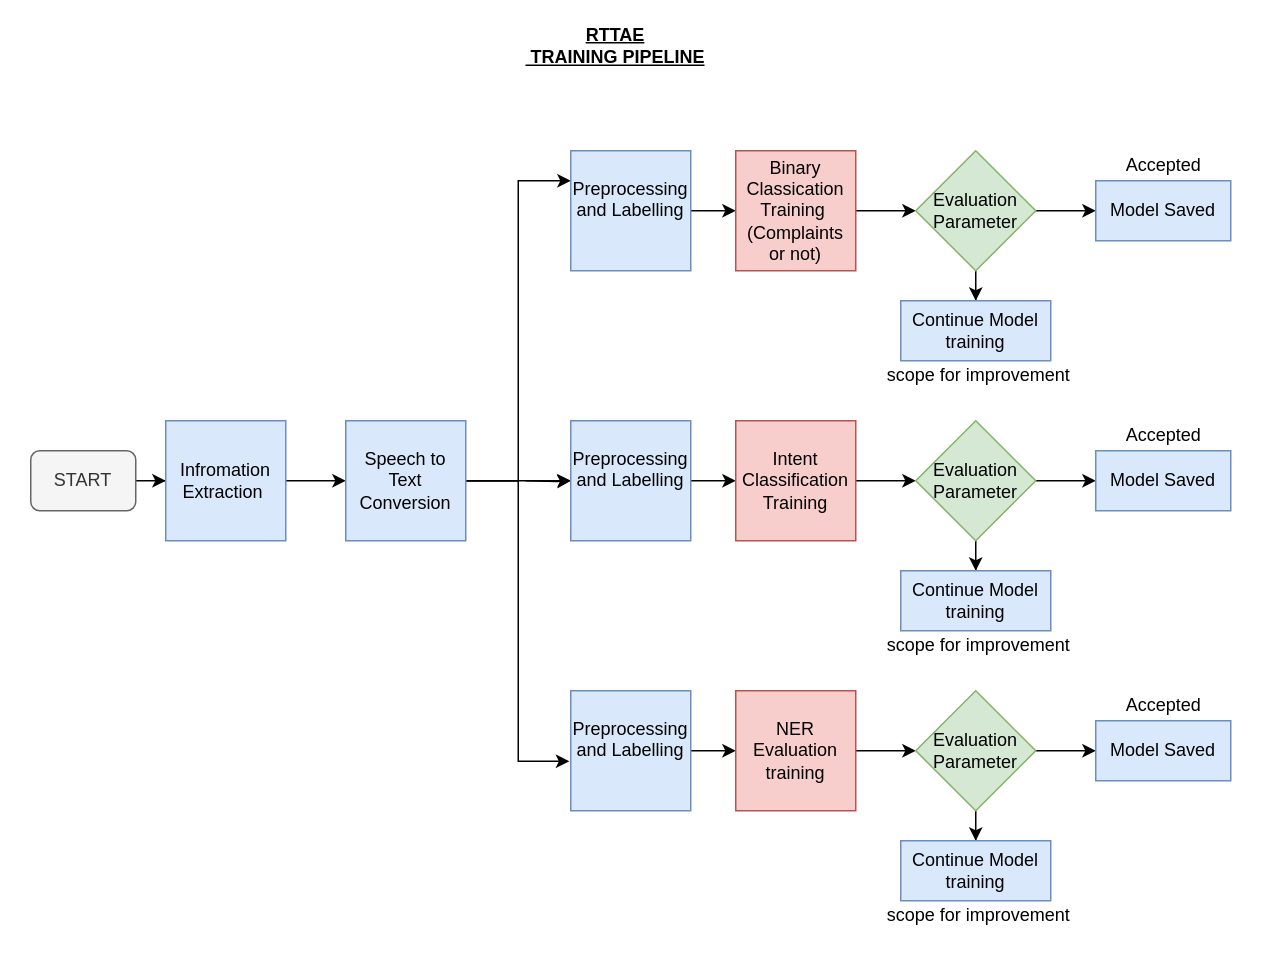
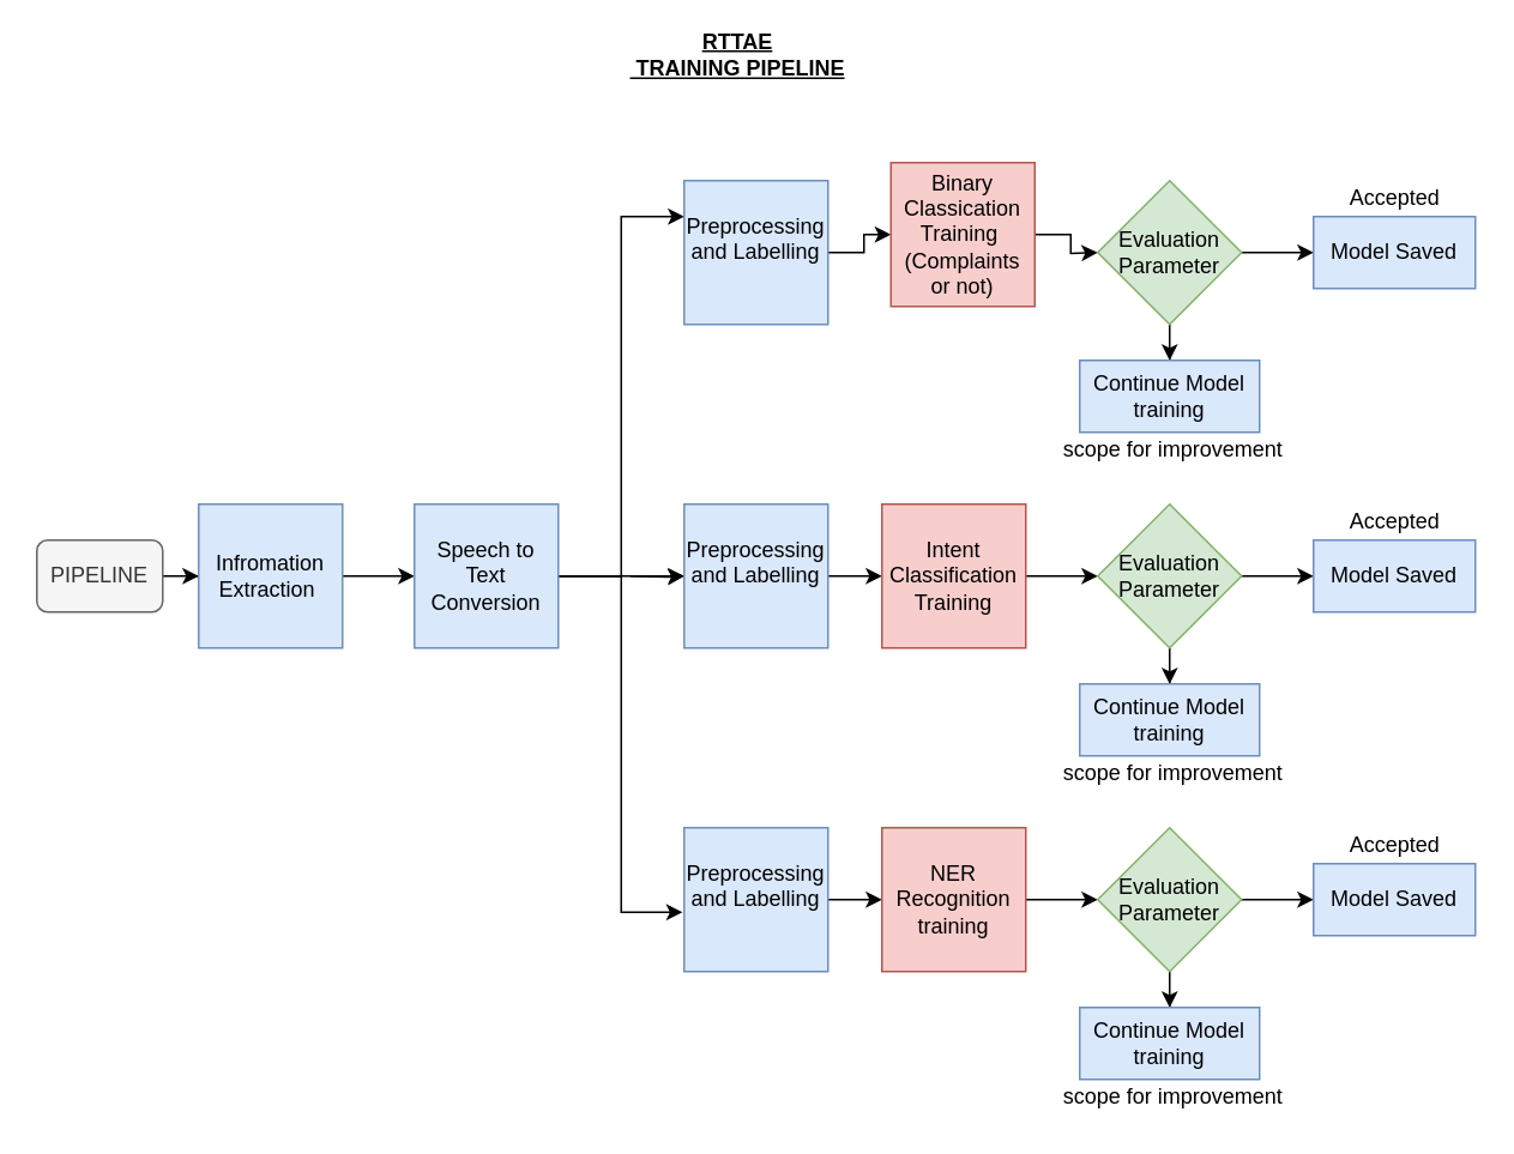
  <mxCell id="0" />
  <mxCell id="1" parent="0" />
  <mxCell id="2" value="&lt;b&gt;&lt;u&gt;RTTAE&lt;br&gt;&amp;nbsp;TRAINING PIPELINE&lt;/u&gt;&lt;/b&gt;" style="text;html=1;strokeColor=none;fillColor=none;align=center;verticalAlign=middle;whiteSpace=wrap;rounded=0;" parent="1" vertex="1"><mxGeometry x="340" y="20" width="140" height="20" as="geometry" /></mxCell>
  <mxCell id="3" style="edgeStyle=orthogonalEdgeStyle;rounded=0;orthogonalLoop=1;jettySize=auto;html=1;" parent="1" source="4" target="6" edge="1"><mxGeometry relative="1" as="geometry" /></mxCell>
- <mxCell id="4" value="START" style="rounded=1;whiteSpace=wrap;html=1;fillColor=#f5f5f5;strokeColor=#666666;fontColor=#333333;" parent="1" vertex="1"><mxGeometry x="20" y="300" width="70" height="40" as="geometry" /></mxCell>
+ <mxCell id="4" value="PIPELINE" style="rounded=1;whiteSpace=wrap;html=1;fillColor=#f5f5f5;strokeColor=#666666;fontColor=#333333;" parent="1" vertex="1"><mxGeometry x="20" y="300" width="70" height="40" as="geometry" /></mxCell>
  <mxCell id="5" value="" style="edgeStyle=orthogonalEdgeStyle;rounded=0;orthogonalLoop=1;jettySize=auto;html=1;" parent="1" source="6" target="10" edge="1"><mxGeometry relative="1" as="geometry" /></mxCell>
  <mxCell id="6" value="Infromat&lt;span style=&quot;color: rgba(0 , 0 , 0 , 0) ; font-family: monospace ; font-size: 0px&quot;&gt;%3CmxGraphModel%3E%3Croot%3E%3CmxCell%20id%3D%220%22%2F%3E%3CmxCell%20id%3D%221%22%20parent%3D%220%22%2F%3E%3CmxCell%20id%3D%222%22%20value%3D%22START%22%20style%3D%22rounded%3D1%3BwhiteSpace%3Dwrap%3Bhtml%3D1%3B%22%20vertex%3D%221%22%20parent%3D%221%22%3E%3CmxGeometry%20x%3D%22140%22%20y%3D%22370%22%20width%3D%2270%22%20height%3D%2240%22%20as%3D%22geometry%22%2F%3E%3C%2FmxCell%3E%3C%2Froot%3E%3C%2FmxGraphModel%3E&lt;/span&gt;ion Extraction&amp;nbsp;" style="whiteSpace=wrap;html=1;aspect=fixed;fillColor=#dae8fc;strokeColor=#6c8ebf;" parent="1" vertex="1"><mxGeometry x="110" y="280" width="80" height="80" as="geometry" /></mxCell>
  <mxCell id="7" value="" style="edgeStyle=orthogonalEdgeStyle;rounded=0;orthogonalLoop=1;jettySize=auto;html=1;" edge="1" parent="1" source="10" target="24"><mxGeometry relative="1" as="geometry" /></mxCell>
  <mxCell id="8" style="edgeStyle=orthogonalEdgeStyle;rounded=0;orthogonalLoop=1;jettySize=auto;html=1;entryX=0;entryY=0.25;entryDx=0;entryDy=0;" edge="1" parent="1" source="10" target="12"><mxGeometry relative="1" as="geometry" /></mxCell>
  <mxCell id="9" style="edgeStyle=orthogonalEdgeStyle;rounded=0;orthogonalLoop=1;jettySize=auto;html=1;entryX=-0.012;entryY=0.588;entryDx=0;entryDy=0;entryPerimeter=0;" edge="1" parent="1" source="10" target="35"><mxGeometry relative="1" as="geometry" /></mxCell>
  <mxCell id="10" value="Speech to Text Conversion&lt;span style=&quot;color: rgba(0 , 0 , 0 , 0) ; font-family: monospace ; font-size: 0px&quot;&gt;%3CmxGraphModel%3E%3Croot%3E%3CmxCell%20id%3D%220%22%2F%3E%3CmxCell%20id%3D%221%22%20parent%3D%220%22%2F%3E%3CmxCell%20id%3D%222%22%20value%3D%22START%22%20style%3D%22rounded%3D1%3BwhiteSpace%3Dwrap%3Bhtml%3D1%3B%22%20vertex%3D%221%22%20parent%3D%221%22%3E%3CmxGeometry%20x%3D%22140%22%20y%3D%22370%22%20width%3D%2270%22%20height%3D%2240%22%20as%3D%22geometry%22%2F%3E%3C%2FmxCell%3E%3C%2Froot%3E%3C%2FmxGraphModel%3E&lt;/span&gt;" style="whiteSpace=wrap;html=1;aspect=fixed;fillColor=#dae8fc;strokeColor=#6c8ebf;" parent="1" vertex="1"><mxGeometry x="230" y="280" width="80" height="80" as="geometry" /></mxCell>
  <mxCell id="11" value="" style="edgeStyle=orthogonalEdgeStyle;rounded=0;orthogonalLoop=1;jettySize=auto;html=1;" parent="1" source="12" target="14" edge="1"><mxGeometry relative="1" as="geometry" /></mxCell>
  <mxCell id="12" value="Preprocessing and Labelling&lt;span style=&quot;color: rgba(0 , 0 , 0 , 0) ; font-family: monospace ; font-size: 0px&quot;&gt;%3CmxGraphModel%3E%3Croot%3E%3CmxCell%20id%3D%220%22%2F%3E%3CmxCell%20id%3D%221%22%20parent%3D%220%22%2F%3E%3CmxCell%20id%3D%222%22%20value%3D%22Speech%20to%20Text%20Conversion%26lt%3Bspan%20style%3D%26quot%3Bcolor%3A%20rgba(0%20%2C%200%20%2C%200%20%2C%200)%20%3B%20font-family%3A%20monospace%20%3B%20font-size%3A%200px%26quot%3B%26gt%3B%253CmxGraphModel%253E%253Croot%253E%253CmxCell%2520id%253D%25220%2522%252F%253E%253CmxCell%2520id%253D%25221%2522%2520parent%253D%25220%2522%252F%253E%253CmxCell%2520id%253D%25222%2522%2520value%253D%2522START%2522%2520style%253D%2522rounded%253D1%253BwhiteSpace%253Dwrap%253Bhtml%253D1%253B%2522%2520vertex%253D%25221%2522%2520parent%253D%25221%2522%253E%253CmxGeometry%2520x%253D%2522140%2522%2520y%253D%2522370%2522%2520width%253D%252270%2522%2520height%253D%252240%2522%2520as%253D%2522geometry%2522%252F%253E%253C%252FmxCell%253E%253C%252Froot%253E%253C%252FmxGraphModel%253E%26lt%3B%2Fspan%26gt%3B%22%20style%3D%22whiteSpace%3Dwrap%3Bhtml%3D1%3Baspect%3Dfixed%3B%22%20vertex%3D%221%22%20parent%3D%221%22%3E%3CmxGeometry%20x%3D%22360%22%20y%3D%22350%22%20width%3D%2280%22%20height%3D%2280%22%20as%3D%22geometry%22%2F%3E%3C%2FmxCell%3E%3C%2Froot%3E%3C%2FmxGraphModel%3E&lt;br&gt;a&lt;br&gt;&lt;/span&gt;" style="whiteSpace=wrap;html=1;aspect=fixed;fillColor=#dae8fc;strokeColor=#6c8ebf;" parent="1" vertex="1"><mxGeometry x="380" y="100" width="80" height="80" as="geometry" /></mxCell>
  <mxCell id="13" value="" style="edgeStyle=orthogonalEdgeStyle;rounded=0;orthogonalLoop=1;jettySize=auto;html=1;" edge="1" parent="1" source="14"><mxGeometry relative="1" as="geometry"><mxPoint x="610" y="140" as="targetPoint" /></mxGeometry></mxCell>
- <mxCell id="14" value="Binary Classication Training&amp;nbsp;&lt;br&gt;(Complaints or not)" style="whiteSpace=wrap;html=1;aspect=fixed;fillColor=#f8cecc;strokeColor=#b85450;" parent="1" vertex="1"><mxGeometry x="490" y="100" width="80" height="80" as="geometry" /></mxCell>
+ <mxCell id="14" value="Binary Classication Training&amp;nbsp;&lt;br&gt;(Complaints or not)" style="whiteSpace=wrap;html=1;aspect=fixed;fillColor=#f8cecc;strokeColor=#b85450;" parent="1" vertex="1"><mxGeometry x="495" y="90" width="80" height="80" as="geometry" /></mxCell>
  <mxCell id="15" value="" style="edgeStyle=orthogonalEdgeStyle;rounded=0;orthogonalLoop=1;jettySize=auto;html=1;" edge="1" parent="1" source="17" target="18"><mxGeometry relative="1" as="geometry" /></mxCell>
  <mxCell id="16" value="" style="edgeStyle=orthogonalEdgeStyle;rounded=0;orthogonalLoop=1;jettySize=auto;html=1;" edge="1" parent="1" source="17" target="19"><mxGeometry relative="1" as="geometry" /></mxCell>
  <mxCell id="17" value="&lt;span&gt;Evaluation Parameter&lt;/span&gt;" style="rhombus;whiteSpace=wrap;html=1;fillColor=#d5e8d4;strokeColor=#82b366;" vertex="1" parent="1"><mxGeometry x="610" y="100" width="80" height="80" as="geometry" /></mxCell>
  <mxCell id="18" value="Model Saved" style="whiteSpace=wrap;html=1;fillColor=#dae8fc;strokeColor=#6c8ebf;" vertex="1" parent="1"><mxGeometry x="730" y="120" width="90" height="40" as="geometry" /></mxCell>
  <mxCell id="19" value="Continue Model training" style="whiteSpace=wrap;html=1;fillColor=#dae8fc;strokeColor=#6c8ebf;" vertex="1" parent="1"><mxGeometry x="600" y="200" width="100" height="40" as="geometry" /></mxCell>
  <mxCell id="20" value="Accepted" style="text;html=1;align=center;verticalAlign=middle;resizable=0;points=[];autosize=1;strokeColor=none;" vertex="1" parent="1"><mxGeometry x="740" y="100" width="70" height="20" as="geometry" /></mxCell>
  <mxCell id="21" value="&amp;nbsp; &amp;nbsp; scope for improvement" style="text;html=1;align=center;verticalAlign=middle;resizable=0;points=[];autosize=1;strokeColor=none;" vertex="1" parent="1"><mxGeometry x="570" y="240" width="150" height="20" as="geometry" /></mxCell>
  <mxCell id="22" value="" style="edgeStyle=orthogonalEdgeStyle;rounded=0;orthogonalLoop=1;jettySize=auto;html=1;" edge="1" parent="1" target="24"><mxGeometry relative="1" as="geometry"><mxPoint x="350" y="320" as="sourcePoint" /></mxGeometry></mxCell>
  <mxCell id="23" value="" style="edgeStyle=orthogonalEdgeStyle;rounded=0;orthogonalLoop=1;jettySize=auto;html=1;" edge="1" parent="1" source="24" target="26"><mxGeometry relative="1" as="geometry" /></mxCell>
  <mxCell id="24" value="Preprocessing and Labelling&lt;span style=&quot;color: rgba(0 , 0 , 0 , 0) ; font-family: monospace ; font-size: 0px&quot;&gt;%3CmxGraphModel%3E%3Croot%3E%3CmxCell%20id%3D%220%22%2F%3E%3CmxCell%20id%3D%221%22%20parent%3D%220%22%2F%3E%3CmxCell%20id%3D%222%22%20value%3D%22Speech%20to%20Text%20Conversion%26lt%3Bspan%20style%3D%26quot%3Bcolor%3A%20rgba(0%20%2C%200%20%2C%200%20%2C%200)%20%3B%20font-family%3A%20monospace%20%3B%20font-size%3A%200px%26quot%3B%26gt%3B%253CmxGraphModel%253E%253Croot%253E%253CmxCell%2520id%253D%25220%2522%252F%253E%253CmxCell%2520id%253D%25221%2522%2520parent%253D%25220%2522%252F%253E%253CmxCell%2520id%253D%25222%2522%2520value%253D%2522START%2522%2520style%253D%2522rounded%253D1%253BwhiteSpace%253Dwrap%253Bhtml%253D1%253B%2522%2520vertex%253D%25221%2522%2520parent%253D%25221%2522%253E%253CmxGeometry%2520x%253D%2522140%2522%2520y%253D%2522370%2522%2520width%253D%252270%2522%2520height%253D%252240%2522%2520as%253D%2522geometry%2522%252F%253E%253C%252FmxCell%253E%253C%252Froot%253E%253C%252FmxGraphModel%253E%26lt%3B%2Fspan%26gt%3B%22%20style%3D%22whiteSpace%3Dwrap%3Bhtml%3D1%3Baspect%3Dfixed%3B%22%20vertex%3D%221%22%20parent%3D%221%22%3E%3CmxGeometry%20x%3D%22360%22%20y%3D%22350%22%20width%3D%2280%22%20height%3D%2280%22%20as%3D%22geometry%22%2F%3E%3C%2FmxCell%3E%3C%2Froot%3E%3C%2FmxGraphModel%3E&lt;br&gt;a&lt;/span&gt;" style="whiteSpace=wrap;html=1;aspect=fixed;fillColor=#dae8fc;strokeColor=#6c8ebf;" vertex="1" parent="1"><mxGeometry x="380" y="280" width="80" height="80" as="geometry" /></mxCell>
  <mxCell id="25" value="" style="edgeStyle=orthogonalEdgeStyle;rounded=0;orthogonalLoop=1;jettySize=auto;html=1;" edge="1" parent="1" source="26"><mxGeometry relative="1" as="geometry"><mxPoint x="610" y="320" as="targetPoint" /></mxGeometry></mxCell>
  <mxCell id="26" value="Intent Classification&lt;br&gt;Training" style="whiteSpace=wrap;html=1;aspect=fixed;fillColor=#f8cecc;strokeColor=#b85450;" vertex="1" parent="1"><mxGeometry x="490" y="280" width="80" height="80" as="geometry" /></mxCell>
  <mxCell id="27" value="" style="edgeStyle=orthogonalEdgeStyle;rounded=0;orthogonalLoop=1;jettySize=auto;html=1;" edge="1" parent="1" source="29" target="30"><mxGeometry relative="1" as="geometry" /></mxCell>
  <mxCell id="28" value="" style="edgeStyle=orthogonalEdgeStyle;rounded=0;orthogonalLoop=1;jettySize=auto;html=1;" edge="1" parent="1" source="29" target="31"><mxGeometry relative="1" as="geometry" /></mxCell>
  <mxCell id="29" value="&lt;span&gt;Evaluation Parameter&lt;/span&gt;" style="rhombus;whiteSpace=wrap;html=1;fillColor=#d5e8d4;strokeColor=#82b366;" vertex="1" parent="1"><mxGeometry x="610" y="280" width="80" height="80" as="geometry" /></mxCell>
  <mxCell id="30" value="Model Saved" style="whiteSpace=wrap;html=1;fillColor=#dae8fc;strokeColor=#6c8ebf;" vertex="1" parent="1"><mxGeometry x="730" y="300" width="90" height="40" as="geometry" /></mxCell>
  <mxCell id="31" value="Continue Model training" style="whiteSpace=wrap;html=1;fillColor=#dae8fc;strokeColor=#6c8ebf;" vertex="1" parent="1"><mxGeometry x="600" y="380" width="100" height="40" as="geometry" /></mxCell>
  <mxCell id="32" value="Accepted" style="text;html=1;align=center;verticalAlign=middle;resizable=0;points=[];autosize=1;strokeColor=none;" vertex="1" parent="1"><mxGeometry x="740" y="280" width="70" height="20" as="geometry" /></mxCell>
  <mxCell id="33" value="&amp;nbsp; &amp;nbsp; scope for improvement" style="text;html=1;align=center;verticalAlign=middle;resizable=0;points=[];autosize=1;strokeColor=none;" vertex="1" parent="1"><mxGeometry x="570" y="420" width="150" height="20" as="geometry" /></mxCell>
  <mxCell id="34" value="" style="edgeStyle=orthogonalEdgeStyle;rounded=0;orthogonalLoop=1;jettySize=auto;html=1;" edge="1" parent="1" source="35" target="37"><mxGeometry relative="1" as="geometry" /></mxCell>
  <mxCell id="35" value="Preprocessing and Labelling&lt;span style=&quot;color: rgba(0 , 0 , 0 , 0) ; font-family: monospace ; font-size: 0px&quot;&gt;%3CmxGraphModel%3E%3Croot%3E%3CmxCell%20id%3D%220%22%2F%3E%3CmxCell%20id%3D%221%22%20parent%3D%220%22%2F%3E%3CmxCell%20id%3D%222%22%20value%3D%22Speech%20to%20Text%20Conversion%26lt%3Bspan%20style%3D%26quot%3Bcolor%3A%20rgba(0%20%2C%200%20%2C%200%20%2C%200)%20%3B%20font-family%3A%20monospace%20%3B%20font-size%3A%200px%26quot%3B%26gt%3B%253CmxGraphModel%253E%253Croot%253E%253CmxCell%2520id%253D%25220%2522%252F%253E%253CmxCell%2520id%253D%25221%2522%2520parent%253D%25220%2522%252F%253E%253CmxCell%2520id%253D%25222%2522%2520value%253D%2522START%2522%2520style%253D%2522rounded%253D1%253BwhiteSpace%253Dwrap%253Bhtml%253D1%253B%2522%2520vertex%253D%25221%2522%2520parent%253D%25221%2522%253E%253CmxGeometry%2520x%253D%2522140%2522%2520y%253D%2522370%2522%2520width%253D%252270%2522%2520height%253D%252240%2522%2520as%253D%2522geometry%2522%252F%253E%253C%252FmxCell%253E%253C%252Froot%253E%253C%252FmxGraphModel%253E%26lt%3B%2Fspan%26gt%3B%22%20style%3D%22whiteSpace%3Dwrap%3Bhtml%3D1%3Baspect%3Dfixed%3B%22%20vertex%3D%221%22%20parent%3D%221%22%3E%3CmxGeometry%20x%3D%22360%22%20y%3D%22350%22%20width%3D%2280%22%20height%3D%2280%22%20as%3D%22geometry%22%2F%3E%3C%2FmxCell%3E%3C%2Froot%3E%3C%2FmxGraphModel%3E&lt;br&gt;a&lt;/span&gt;" style="whiteSpace=wrap;html=1;aspect=fixed;fillColor=#dae8fc;strokeColor=#6c8ebf;" vertex="1" parent="1"><mxGeometry x="380" y="460" width="80" height="80" as="geometry" /></mxCell>
  <mxCell id="36" value="" style="edgeStyle=orthogonalEdgeStyle;rounded=0;orthogonalLoop=1;jettySize=auto;html=1;" edge="1" parent="1" source="37"><mxGeometry relative="1" as="geometry"><mxPoint x="610" y="500" as="targetPoint" /></mxGeometry></mxCell>
- <mxCell id="37" value="NER Evaluation&lt;br&gt;training" style="whiteSpace=wrap;html=1;aspect=fixed;fillColor=#f8cecc;strokeColor=#b85450;" vertex="1" parent="1"><mxGeometry x="490" y="460" width="80" height="80" as="geometry" /></mxCell>
+ <mxCell id="37" value="NER Recognition&lt;br&gt;training" style="whiteSpace=wrap;html=1;aspect=fixed;fillColor=#f8cecc;strokeColor=#b85450;" vertex="1" parent="1"><mxGeometry x="490" y="460" width="80" height="80" as="geometry" /></mxCell>
  <mxCell id="38" value="" style="edgeStyle=orthogonalEdgeStyle;rounded=0;orthogonalLoop=1;jettySize=auto;html=1;" edge="1" parent="1" source="40" target="41"><mxGeometry relative="1" as="geometry" /></mxCell>
  <mxCell id="39" value="" style="edgeStyle=orthogonalEdgeStyle;rounded=0;orthogonalLoop=1;jettySize=auto;html=1;" edge="1" parent="1" source="40" target="42"><mxGeometry relative="1" as="geometry" /></mxCell>
  <mxCell id="40" value="&lt;span&gt;Evaluation Parameter&lt;/span&gt;" style="rhombus;whiteSpace=wrap;html=1;fillColor=#d5e8d4;strokeColor=#82b366;" vertex="1" parent="1"><mxGeometry x="610" y="460" width="80" height="80" as="geometry" /></mxCell>
  <mxCell id="41" value="Model Saved" style="whiteSpace=wrap;html=1;fillColor=#dae8fc;strokeColor=#6c8ebf;" vertex="1" parent="1"><mxGeometry x="730" y="480" width="90" height="40" as="geometry" /></mxCell>
  <mxCell id="42" value="Continue Model training" style="whiteSpace=wrap;html=1;fillColor=#dae8fc;strokeColor=#6c8ebf;" vertex="1" parent="1"><mxGeometry x="600" y="560" width="100" height="40" as="geometry" /></mxCell>
  <mxCell id="43" value="Accepted" style="text;html=1;align=center;verticalAlign=middle;resizable=0;points=[];autosize=1;strokeColor=none;" vertex="1" parent="1"><mxGeometry x="740" y="460" width="70" height="20" as="geometry" /></mxCell>
  <mxCell id="44" value="&amp;nbsp; &amp;nbsp; scope for improvement" style="text;html=1;align=center;verticalAlign=middle;resizable=0;points=[];autosize=1;strokeColor=none;" vertex="1" parent="1"><mxGeometry x="570" y="600" width="150" height="20" as="geometry" /></mxCell>
